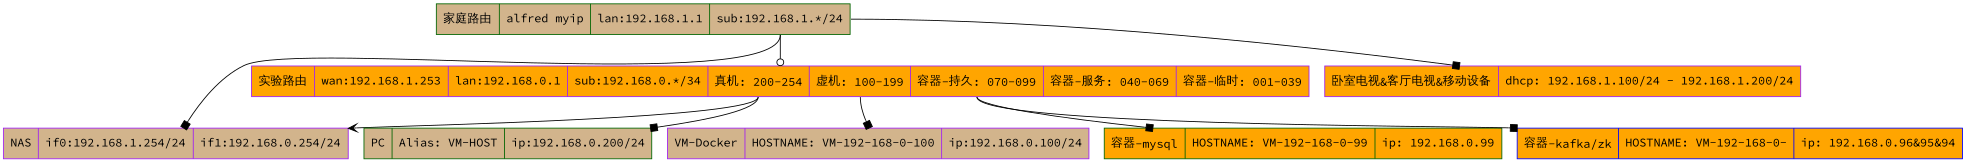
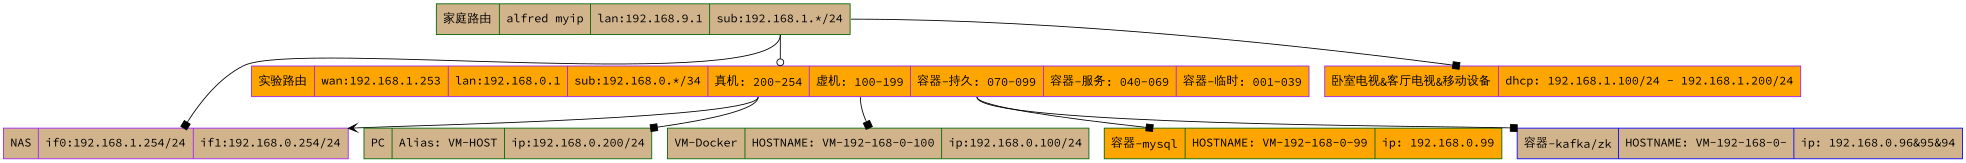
  digraph {
    fontname="Source Code Pro"
    rankdir=TB
    node [color=purple fillcolor=tan fontname="Source Code Pro" shape=record style=filled]
    edge [arrowhead=box fontname="Source Code Pro" tailport=ip_range]
-   n1 [color=darkgreen label="家庭路由|<ip_wan> alfred myip|<ip_lan> lan:192.168.1.1|<ip_range> sub:192.168.1.*/24"]
+   n1 [color=darkgreen label="家庭路由|<ip_wan> alfred myip|<ip_lan> lan:192.168.9.1|<ip_range> sub:192.168.1.*/24"]
    n2 [fillcolor=orange label="实验路由|<ip_wan> wan:192.168.1.253|<ip_lan> lan:192.168.0.1|<ip_range> sub:192.168.0.*/34|<PM> 真机: 200-254|<VM> 虚机: 100-199|<DCP> 容器-持久: 070-099|<DCS> 容器-服务: 040-069|<DCT> 容器-临时: 001-039"]
    n3 [label="NAS|<ip_1> if0:192.168.1.254/24|<ip_2> if1:192.168.0.254/24"]
    n4 [fillcolor=orange label="卧室电视&客厅电视&移动设备|<ip_range> dhcp: 192.168.1.100/24 - 192.168.1.200/24"]
    n5 [color=darkgreen label="PC|Alias: VM-HOST|<ip> ip:192.168.0.200/24"]
-   n6 [label="VM-Docker|HOSTNAME: VM-192-168-0-100 |<ip> ip:192.168.0.100/24"]
+   n6 [color=darkgreen label="VM-Docker|HOSTNAME: VM-192-168-0-100 |<ip> ip:192.168.0.100/24"]
    n7 [color=darkgreen fillcolor=orange label="容器-mysql|HOSTNAME: VM-192-168-0-99 |<ip> ip: 192.168.0.99"]
-   n8 [color=blue fillcolor=orange label="容器-kafka/zk|HOSTNAME: VM-192-168-0- |<ip> ip: 192.168.0.96&95&94"]
+   n8 [color=blue label="容器-kafka/zk|HOSTNAME: VM-192-168-0- |<ip> ip: 192.168.0.96&95&94"]
    n1 -> n2 [arrowhead=odot]
    n1 -> n3
    n1 -> n4
    n2 -> n3 [arrowhead=vee tailport=PM]
    n2 -> n5 [tailport=PM]
    n2 -> n6 [tailport=VM]
    n2 -> n7 [tailport=DCP]
    n2 -> n8 [tailport=DCP]
  }
